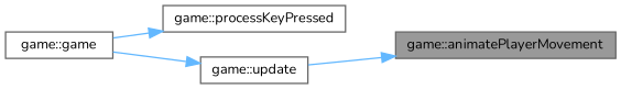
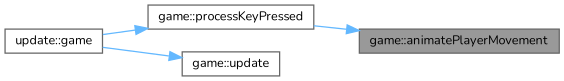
  digraph {
    fontname=Nunito
    rankdir=RL
    node [color=grey40 fillcolor=white fontname=Nunito fontsize=10 shape=box style=filled]
    edge [color=steelblue1 dir=back fontname=Nunito fontsize=10 labelfontname=Helvetica labelfontsize=10 style=solid]
    n1 [color=gray40 fillcolor=grey60 fontcolor=black height=0.2 label="game::animatePlayerMovement" width=0.4]
    n2 [height=0.2 label="game::processKeyPressed" width=0.4]
-   n3 [height=0.2 label="game::game" width=0.4]
+   n3 [height=0.2 label="update::game" width=0.4]
    n4 [height=0.2 label="game::update" width=0.4]
-   n1 -> n4
+   n1 -> n2
    n2 -> n3
    n4 -> n3
  }
